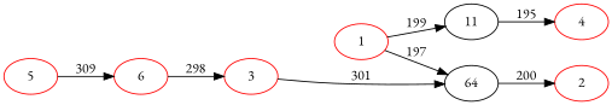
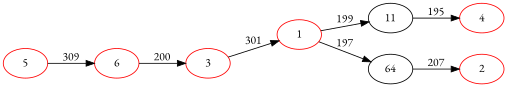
  digraph {
    fontname="EB Garamond"
    rankdir=LR
    node [color=red fontname="EB Garamond"]
    edge [fontname="EB Garamond"]
    5
    6
    3
    1
    11 [color=black]
    64 [color=black]
    4
    2
    5 -> 6 [label=309]
-   6 -> 3 [label=298]
-   3 -> 64 [label=301]
+   6 -> 3 [label=200]
+   3 -> 1 [label=301]
    1 -> 11 [label=199]
    1 -> 64 [label=197]
    11 -> 4 [label=195]
-   64 -> 2 [label=200]
+   64 -> 2 [label=207]
  }
